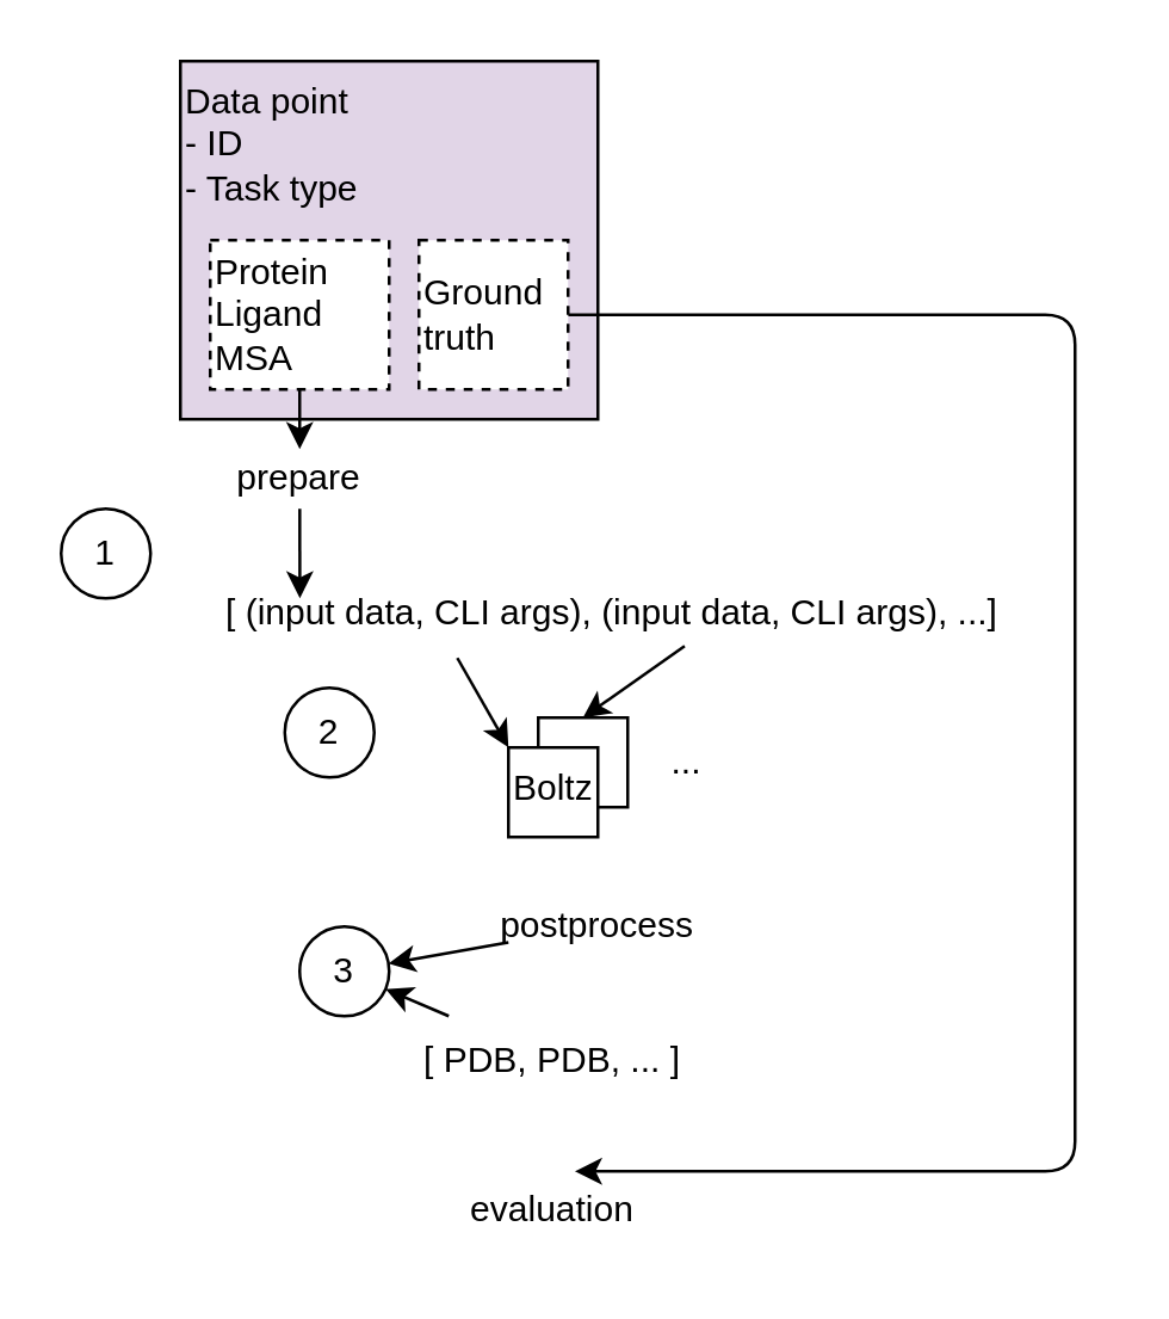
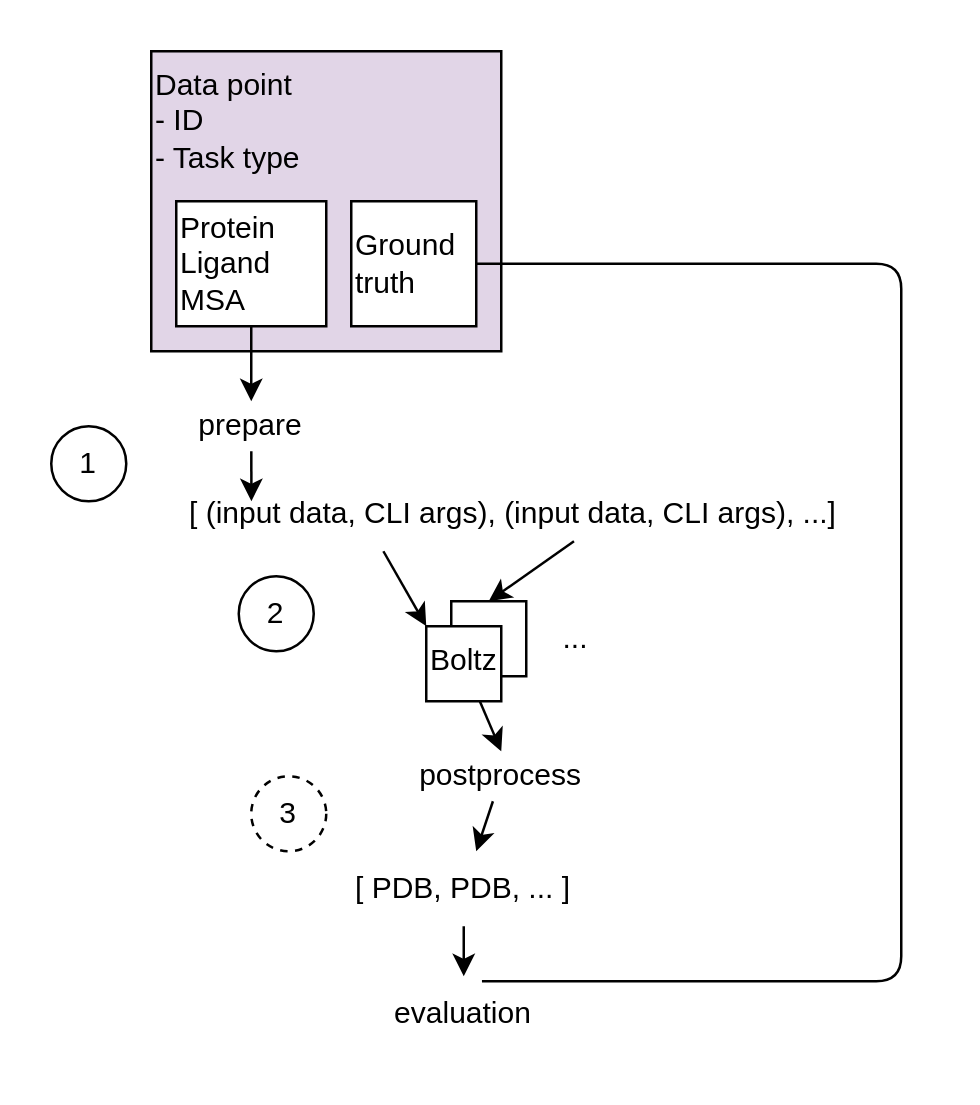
  <mxCell id="0" />
  <mxCell id="1" parent="0" />
  <mxCell id="2" value="&lt;font&gt;Data point&lt;/font&gt;&lt;div&gt;&lt;font&gt;- ID&lt;/font&gt;&lt;/div&gt;&lt;div style=&quot;padding-top: 0px; padding-right: 0px;&quot;&gt;&lt;font&gt;- Task type&lt;br&gt;&lt;/font&gt;&lt;div style=&quot;padding-top: 0px;&quot;&gt;&lt;br&gt;&lt;/div&gt;&lt;/div&gt;" style="rounded=0;whiteSpace=wrap;html=1;align=left;verticalAlign=top;fillColor=#e1d5e7;" vertex="1" parent="1"><mxGeometry x="60" y="20" width="140" height="120" as="geometry" /></mxCell>
  <mxCell id="3" value="&lt;div style=&quot;padding-top: 0px; padding-right: 0px;&quot;&gt;&lt;div style=&quot;padding-top: 0px;&quot;&gt;&lt;br&gt;&lt;/div&gt;&lt;/div&gt;" style="rounded=0;whiteSpace=wrap;html=1;align=left;verticalAlign=top;" vertex="1" parent="1"><mxGeometry x="180" y="240" width="30" height="30" as="geometry" /></mxCell>
+ <mxCell id="4" style="edgeStyle=none;html=1;entryX=0.5;entryY=0;entryDx=0;entryDy=0;" edge="1" parent="1" source="5" target="17"><mxGeometry relative="1" as="geometry" /></mxCell>
  <mxCell id="5" value="&lt;div style=&quot;padding-top: 0px; padding-right: 0px;&quot;&gt;&lt;div style=&quot;padding-top: 0px;&quot;&gt;Boltz&lt;/div&gt;&lt;/div&gt;" style="rounded=0;whiteSpace=wrap;html=1;align=left;verticalAlign=top;" vertex="1" parent="1"><mxGeometry x="170" y="250" width="30" height="30" as="geometry" /></mxCell>
  <mxCell id="6" style="edgeStyle=none;html=1;entryX=0.5;entryY=0;entryDx=0;entryDy=0;" edge="1" parent="1" source="7" target="10"><mxGeometry relative="1" as="geometry" /></mxCell>
- <mxCell id="7" value="&lt;font&gt;Protein&lt;/font&gt;&lt;div&gt;&lt;font&gt;Ligand&lt;/font&gt;&lt;/div&gt;&lt;div&gt;&lt;font&gt;MSA&lt;/font&gt;&lt;/div&gt;" style="rounded=0;whiteSpace=wrap;html=1;align=left;fontColor=default;dashed=1;" vertex="1" parent="1"><mxGeometry x="70" y="80" width="60" height="50" as="geometry" /></mxCell>
- <mxCell id="8" style="edgeStyle=none;html=1;entryX=0.591;entryY=0.067;entryDx=0;entryDy=0;entryPerimeter=0;" edge="1" parent="1" source="9" target="20"><mxGeometry relative="1" as="geometry"><Array as="points"><mxPoint x="360" y="105" /><mxPoint x="360" y="392" /></Array></mxGeometry></mxCell>
- <mxCell id="9" value="&lt;font&gt;Ground truth&lt;/font&gt;" style="rounded=0;whiteSpace=wrap;html=1;align=left;dashed=1;" vertex="1" parent="1"><mxGeometry x="140" y="80" width="50" height="50" as="geometry" /></mxCell>
- <mxCell id="10" value="&lt;font style=&quot;color: light-dark(rgb(0, 0, 0), rgb(204, 0, 102));&quot;&gt;prepare&lt;/font&gt;" style="text;html=1;align=center;verticalAlign=middle;whiteSpace=wrap;rounded=0;" vertex="1" parent="1"><mxGeometry x="70" y="150" width="60" height="20" as="geometry" /></mxCell>
+ <mxCell id="7" value="&lt;font&gt;Protein&lt;/font&gt;&lt;div&gt;&lt;font&gt;Ligand&lt;/font&gt;&lt;/div&gt;&lt;div&gt;&lt;font&gt;MSA&lt;/font&gt;&lt;/div&gt;" style="rounded=0;whiteSpace=wrap;html=1;align=left;fontColor=default;" vertex="1" parent="1"><mxGeometry x="70" y="80" width="60" height="50" as="geometry" /></mxCell>
+ <mxCell id="8" style="edgeStyle=none;html=1;entryX=0.591;entryY=0.067;entryDx=0;entryDy=0;entryPerimeter=0;endArrow=none;" edge="1" parent="1" source="9" target="20"><mxGeometry relative="1" as="geometry"><Array as="points"><mxPoint x="360" y="105" /><mxPoint x="360" y="392" /></Array></mxGeometry></mxCell>
+ <mxCell id="9" value="&lt;font&gt;Ground truth&lt;/font&gt;" style="rounded=0;whiteSpace=wrap;html=1;align=left;" vertex="1" parent="1"><mxGeometry x="140" y="80" width="50" height="50" as="geometry" /></mxCell>
+ <mxCell id="10" value="&lt;font style=&quot;color: light-dark(rgb(0, 0, 0), rgb(204, 0, 102));&quot;&gt;prepare&lt;/font&gt;" style="text;html=1;align=center;verticalAlign=middle;whiteSpace=wrap;rounded=0;" vertex="1" parent="1"><mxGeometry x="70" y="160" width="60" height="20" as="geometry" /></mxCell>
  <mxCell id="11" value="&lt;font style=&quot;color: light-dark(rgb(0, 0, 0), rgb(255, 255, 255));&quot;&gt;[ (input data, CLI args), (input data, CLI args), ...]&lt;/font&gt;" style="text;html=1;align=center;verticalAlign=middle;whiteSpace=wrap;rounded=0;" vertex="1" parent="1"><mxGeometry x="40" y="190" width="330" height="30" as="geometry" /></mxCell>
  <mxCell id="12" style="edgeStyle=none;html=1;entryX=0.182;entryY=0.333;entryDx=0;entryDy=0;entryPerimeter=0;" edge="1" parent="1" source="10" target="11"><mxGeometry relative="1" as="geometry" /></mxCell>
  <mxCell id="13" value="..." style="text;html=1;align=center;verticalAlign=middle;whiteSpace=wrap;rounded=0;" vertex="1" parent="1"><mxGeometry x="200" y="240" width="60" height="30" as="geometry" /></mxCell>
  <mxCell id="14" value="" style="endArrow=classic;html=1;exitX=0.342;exitY=1;exitDx=0;exitDy=0;entryX=0;entryY=0;entryDx=0;entryDy=0;exitPerimeter=0;" edge="1" parent="1" source="11" target="5"><mxGeometry width="50" height="50" relative="1" as="geometry"><mxPoint x="260" y="200" as="sourcePoint" /><mxPoint x="310" y="150" as="targetPoint" /></mxGeometry></mxCell>
  <mxCell id="15" value="" style="endArrow=classic;html=1;exitX=0.573;exitY=0.867;exitDx=0;exitDy=0;entryX=0.5;entryY=0;entryDx=0;entryDy=0;exitPerimeter=0;" edge="1" parent="1" source="11" target="3"><mxGeometry width="50" height="50" relative="1" as="geometry"><mxPoint x="133" y="230" as="sourcePoint" /><mxPoint x="180" y="260" as="targetPoint" /></mxGeometry></mxCell>
- <mxCell id="16" style="edgeStyle=none;html=1;" edge="1" parent="1" source="17" target="23"><mxGeometry relative="1" as="geometry" /></mxCell>
+ <mxCell id="16" style="edgeStyle=none;html=1;" edge="1" parent="1" source="17" target="19"><mxGeometry relative="1" as="geometry" /></mxCell>
  <mxCell id="17" value="&lt;font style=&quot;color: light-dark(rgb(0, 0, 0), rgb(204, 0, 102));&quot;&gt;postprocess&lt;/font&gt;" style="text;html=1;align=center;verticalAlign=middle;whiteSpace=wrap;rounded=0;" vertex="1" parent="1"><mxGeometry x="170" y="300" width="60" height="20" as="geometry" /></mxCell>
- <mxCell id="18" style="edgeStyle=none;html=1;" edge="1" parent="1" source="19" target="23"><mxGeometry relative="1" as="geometry" /></mxCell>
+ <mxCell id="18" style="edgeStyle=none;html=1;" edge="1" parent="1" source="19" target="20"><mxGeometry relative="1" as="geometry" /></mxCell>
  <mxCell id="19" value="&lt;font style=&quot;color: light-dark(rgb(0, 0, 0), rgb(255, 255, 255));&quot;&gt;[ PDB, PDB, ... ]&lt;/font&gt;" style="text;html=1;align=center;verticalAlign=middle;whiteSpace=wrap;rounded=0;" vertex="1" parent="1"><mxGeometry x="20" y="340" width="330" height="30" as="geometry" /></mxCell>
  <mxCell id="20" value="evaluation" style="text;html=1;align=center;verticalAlign=middle;whiteSpace=wrap;rounded=0;" vertex="1" parent="1"><mxGeometry x="145" y="390" width="80" height="30" as="geometry" /></mxCell>
  <mxCell id="21" value="1" style="ellipse;whiteSpace=wrap;html=1;aspect=fixed;" vertex="1" parent="1"><mxGeometry x="20" y="170" width="30" height="30" as="geometry" /></mxCell>
  <mxCell id="22" value="2" style="ellipse;whiteSpace=wrap;html=1;aspect=fixed;" vertex="1" parent="1"><mxGeometry x="95" y="230" width="30" height="30" as="geometry" /></mxCell>
- <mxCell id="23" value="3" style="ellipse;whiteSpace=wrap;html=1;aspect=fixed;" vertex="1" parent="1"><mxGeometry x="100" y="310" width="30" height="30" as="geometry" /></mxCell>
+ <mxCell id="23" value="3" style="ellipse;whiteSpace=wrap;html=1;aspect=fixed;dashed=1;" vertex="1" parent="1"><mxGeometry x="100" y="310" width="30" height="30" as="geometry" /></mxCell>
